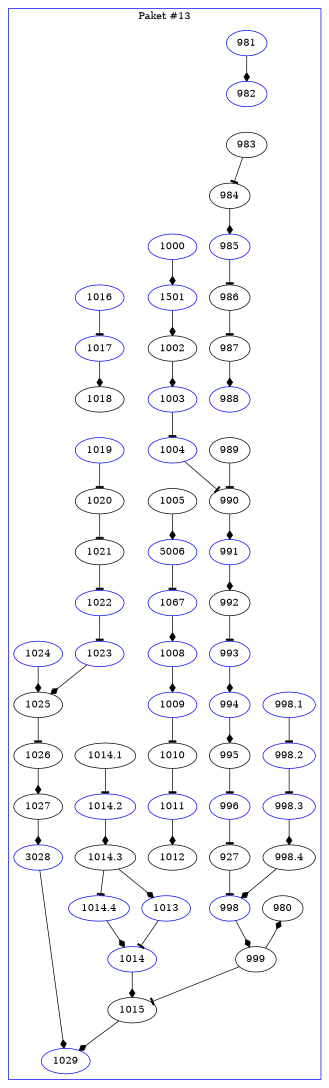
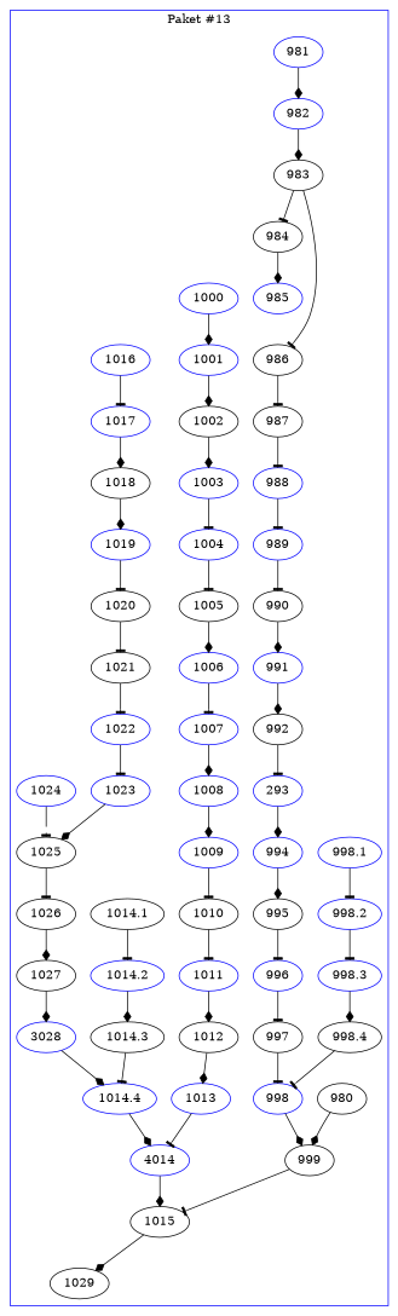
  digraph {
    rankdir=TB
    node [color=blue]
    edge [arrowhead=diamond]
    980 [color=black]
    999 [color=black]
    981
    982
    998.1
    998.2
    1000
-   1001 [label=1501]
+   1001
    1014.1 [color=black]
    1014.2
    1016
    1017
    1015 [color=black]
    983 [color=black]
    984 [color=black]
    985
    986 [color=black]
    987 [color=black]
    988
-   989 [color=black]
+   989
    990 [color=black]
    991
    992 [color=black]
-   993
+   993 [label=293]
    994
    995 [color=black]
    996
-   997 [color=black label=927]
+   997 [color=black]
    998
    998.3
    998.4 [color=black]
-   1029
+   1029 [color=black]
    1002 [color=black]
    1003
    1004
    1005 [color=black]
-   1006 [label=5006]
-   1007 [label=1067]
+   1006
+   1007
    1008
    1009
    1010 [color=black]
    1011
    1012 [color=black]
    1013
-   1014
+   1014 [label=4014]
    1014.3 [color=black]
    1014.4
    1018 [color=black]
    1019
    1020 [color=black]
    1021 [color=black]
    1022
    1023
    1024
    1025 [color=black]
    1026 [color=black]
    1027 [color=black]
    n58 [label=3028]
    subgraph cluster_1 {
      color=blue
      label="Paket #13"
      980
      999
      981
      982
      998.1
      998.2
      1000
      1001
      1014.1
      1014.2
      1016
      1017
      1015
      983
      984
      985
      986
      987
      988
      989
      990
      991
      992
      993
      994
      995
      996
      997
      998
      998.3
      998.4
      1029
      1002
      1003
      1004
      1005
      1006
      1007
      1008
      1009
      1010
      1011
      1012
      1013
      1014
      1014.3
      1014.4
      1018
      1019
      1020
      1021
      1022
      1023
      1024
      1025
      1026
      1027
      n58
    }
-   999 -> 980
+   980 -> 999
    999 -> 1015 [arrowhead=tee]
    981 -> 982
+   982 -> 983
    998.1 -> 998.2 [arrowhead=tee]
    998.2 -> 998.3 [arrowhead=tee]
    1000 -> 1001
    1001 -> 1002
    1014.1 -> 1014.2 [arrowhead=tee]
    1014.2 -> 1014.3
    1016 -> 1017 [arrowhead=tee]
    1017 -> 1018
    1015 -> 1029
    983 -> 984 [arrowhead=tee]
    984 -> 985
-   985 -> 986 [arrowhead=tee]
+   983 -> 986 [arrowhead=tee]
    986 -> 987 [arrowhead=tee]
-   987 -> 988
+   987 -> 988 [arrowhead=tee]
+   988 -> 989 [arrowhead=tee]
    989 -> 990 [arrowhead=tee]
    990 -> 991
    991 -> 992
    992 -> 993 [arrowhead=tee]
    993 -> 994
    994 -> 995
    995 -> 996 [arrowhead=tee]
    996 -> 997 [arrowhead=tee]
    997 -> 998 [arrowhead=tee]
    998 -> 999
    998.3 -> 998.4
-   998.4 -> 998
+   998.4 -> 998 [arrowhead=tee]
    1002 -> 1003
    1003 -> 1004 [arrowhead=tee]
-   1004 -> 990 [arrowhead=tee]
+   1004 -> 1005 [arrowhead=tee]
    1005 -> 1006
    1006 -> 1007 [arrowhead=tee]
    1007 -> 1008
    1008 -> 1009
    1009 -> 1010 [arrowhead=tee]
    1010 -> 1011 [arrowhead=tee]
    1011 -> 1012
-   1014.3 -> 1013
+   1012 -> 1013
    1013 -> 1014 [arrowhead=tee]
    1014 -> 1015
    1014.3 -> 1014.4 [arrowhead=tee]
    1014.4 -> 1014
+   1018 -> 1019
    1019 -> 1020 [arrowhead=tee]
    1020 -> 1021 [arrowhead=tee]
    1021 -> 1022 [arrowhead=tee]
    1022 -> 1023 [arrowhead=tee]
    1023 -> 1025
-   1024 -> 1025
+   1024 -> 1025 [arrowhead=tee]
    1025 -> 1026 [arrowhead=tee]
    1026 -> 1027
    1027 -> n58
-   n58 -> 1029
+   n58 -> 1014.4
  }
